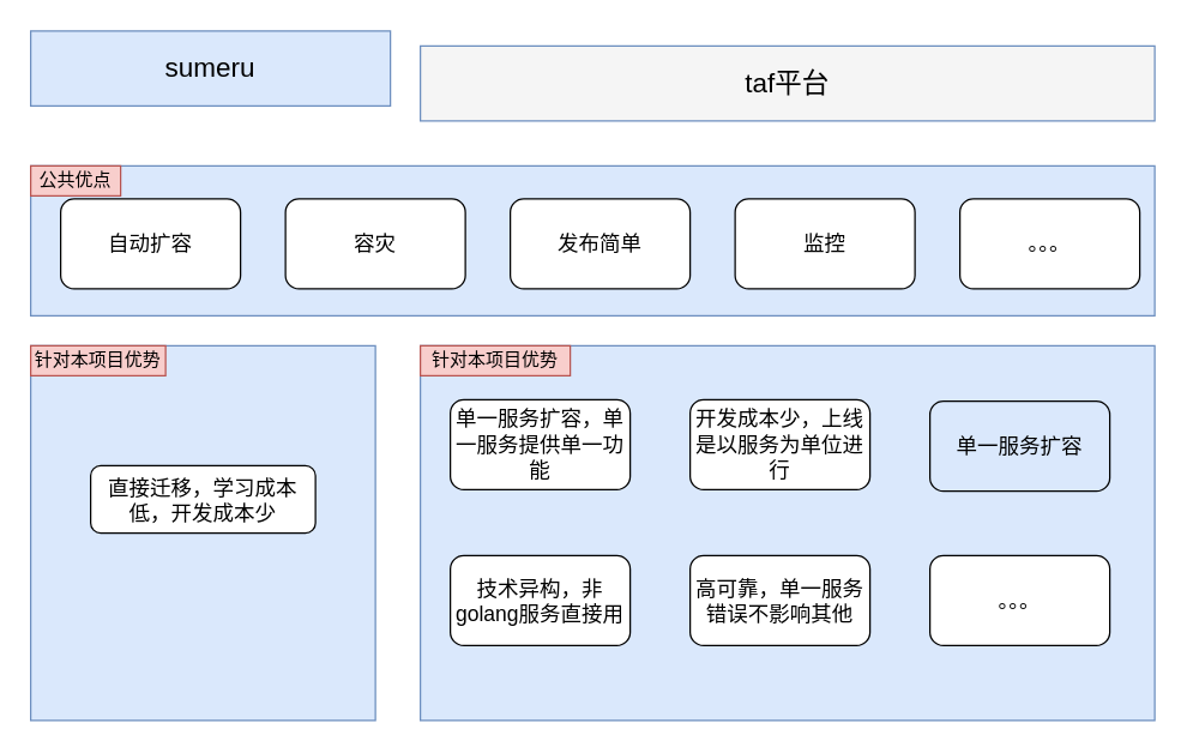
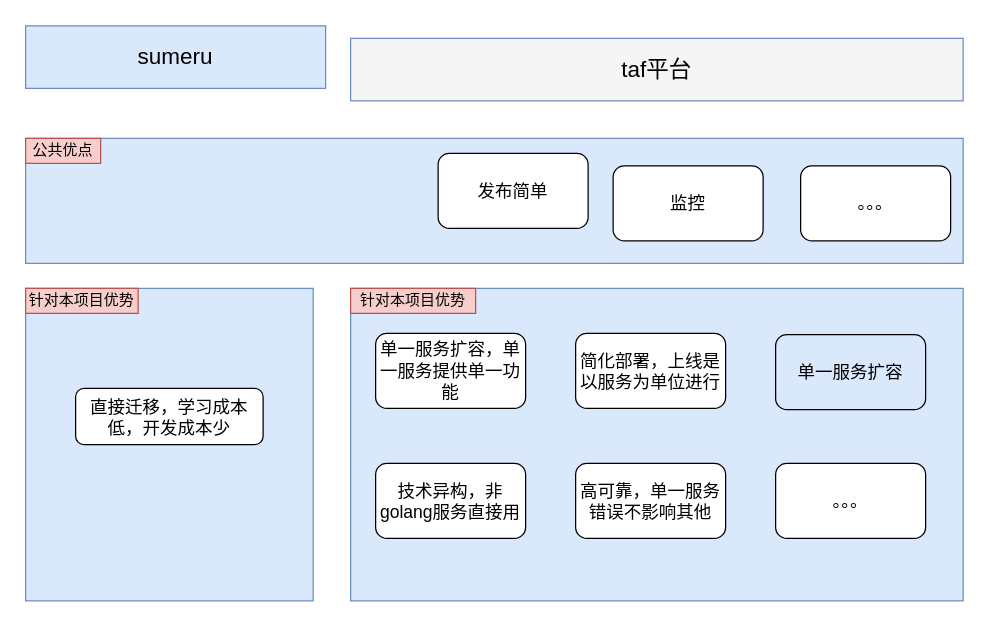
  <mxCell id="0" />
  <mxCell id="1" parent="0" />
  <mxCell id="2" value="&lt;span style=&quot;font-size: 18px&quot;&gt;sumeru&lt;/span&gt;" style="rounded=0;whiteSpace=wrap;html=1;fillColor=#dae8fc;strokeColor=#6c8ebf;" vertex="1" parent="1"><mxGeometry x="20" y="20" width="240" height="50" as="geometry" /></mxCell>
  <mxCell id="3" value="&lt;font style=&quot;font-size: 18px&quot;&gt;&lt;br&gt;&lt;/font&gt;" style="rounded=0;whiteSpace=wrap;html=1;fillColor=#dae8fc;strokeColor=#6c8ebf;" vertex="1" parent="1"><mxGeometry x="20" y="230" width="230" height="250" as="geometry" /></mxCell>
  <mxCell id="4" value="&lt;span style=&quot;font-size: 18px&quot;&gt;taf平台&lt;/span&gt;" style="rounded=0;whiteSpace=wrap;html=1;fillColor=#f5f5f5;strokeColor=#6c8ebf;" vertex="1" parent="1"><mxGeometry x="280" y="30" width="490" height="50" as="geometry" /></mxCell>
  <mxCell id="5" value="" style="rounded=0;whiteSpace=wrap;html=1;fillColor=#dae8fc;strokeColor=#6c8ebf;" vertex="1" parent="1"><mxGeometry x="20" y="110" width="750" height="100" as="geometry" /></mxCell>
- <mxCell id="6" value="&lt;font style=&quot;font-size: 14px&quot;&gt;自动扩容&lt;/font&gt;" style="rounded=1;whiteSpace=wrap;html=1;" vertex="1" parent="1"><mxGeometry x="40" y="132" width="120" height="60" as="geometry" /></mxCell>
- <mxCell id="7" value="&lt;span style=&quot;font-size: 14px&quot;&gt;容灾&lt;/span&gt;" style="rounded=1;whiteSpace=wrap;html=1;" vertex="1" parent="1"><mxGeometry x="190" y="132" width="120" height="60" as="geometry" /></mxCell>
- <mxCell id="8" value="&lt;font style=&quot;font-size: 14px&quot;&gt;发布简单&lt;/font&gt;" style="rounded=1;whiteSpace=wrap;html=1;" vertex="1" parent="1"><mxGeometry x="340" y="132" width="120" height="60" as="geometry" /></mxCell>
+ <mxCell id="8" value="&lt;font style=&quot;font-size: 14px&quot;&gt;发布简单&lt;/font&gt;" style="rounded=1;whiteSpace=wrap;html=1;" vertex="1" parent="1"><mxGeometry x="350" y="122" width="120" height="60" as="geometry" /></mxCell>
  <mxCell id="9" value="&lt;font style=&quot;font-size: 14px&quot;&gt;监控&lt;/font&gt;" style="rounded=1;whiteSpace=wrap;html=1;" vertex="1" parent="1"><mxGeometry x="490" y="132" width="120" height="60" as="geometry" /></mxCell>
  <mxCell id="10" value="&lt;font style=&quot;font-size: 14px&quot;&gt;。。。&lt;/font&gt;" style="rounded=1;whiteSpace=wrap;html=1;" vertex="1" parent="1"><mxGeometry x="640" y="132" width="120" height="60" as="geometry" /></mxCell>
  <mxCell id="11" value="公共优点" style="text;html=1;strokeColor=#b85450;fillColor=#f8cecc;align=center;verticalAlign=middle;whiteSpace=wrap;rounded=0;" vertex="1" parent="1"><mxGeometry x="20" y="110" width="60" height="20" as="geometry" /></mxCell>
  <mxCell id="12" value="&lt;font style=&quot;font-size: 14px&quot;&gt;直接迁移，学习成本低，开发成本少&lt;/font&gt;" style="rounded=1;whiteSpace=wrap;html=1;" vertex="1" parent="1"><mxGeometry x="60" y="310" width="150" height="45" as="geometry" /></mxCell>
  <mxCell id="13" value="" style="rounded=0;whiteSpace=wrap;html=1;fillColor=#dae8fc;strokeColor=#6c8ebf;" vertex="1" parent="1"><mxGeometry x="280" y="230" width="490" height="250" as="geometry" /></mxCell>
  <mxCell id="14" value="&lt;span style=&quot;font-size: 14px&quot;&gt;单一服务扩容，单一服务提供单一功能&lt;/span&gt;" style="rounded=1;whiteSpace=wrap;html=1;" vertex="1" parent="1"><mxGeometry x="300" y="266" width="120" height="60" as="geometry" /></mxCell>
  <mxCell id="15" value="针对本项目优势" style="text;html=1;strokeColor=#b85450;fillColor=#f8cecc;align=center;verticalAlign=middle;whiteSpace=wrap;rounded=0;" vertex="1" parent="1"><mxGeometry x="20" y="230" width="90" height="20" as="geometry" /></mxCell>
  <mxCell id="16" value="针对本项目优势" style="text;html=1;strokeColor=#b85450;fillColor=#f8cecc;align=center;verticalAlign=middle;whiteSpace=wrap;rounded=0;" vertex="1" parent="1"><mxGeometry x="280" y="230" width="100" height="20" as="geometry" /></mxCell>
- <mxCell id="17" value="&lt;font style=&quot;font-size: 14px&quot;&gt;开发成本少，上线是以服务为单位进行&lt;/font&gt;" style="rounded=1;whiteSpace=wrap;html=1;" vertex="1" parent="1"><mxGeometry x="460" y="266" width="120" height="60" as="geometry" /></mxCell>
+ <mxCell id="17" value="&lt;font style=&quot;font-size: 14px&quot;&gt;简化部署，上线是以服务为单位进行&lt;/font&gt;" style="rounded=1;whiteSpace=wrap;html=1;" vertex="1" parent="1"><mxGeometry x="460" y="266" width="120" height="60" as="geometry" /></mxCell>
  <mxCell id="18" value="&lt;font style=&quot;font-size: 14px&quot;&gt;单一服务扩容&lt;/font&gt;" style="rounded=1;whiteSpace=wrap;html=1;fillColor=#dae8fc;" vertex="1" parent="1"><mxGeometry x="620" y="267" width="120" height="60" as="geometry" /></mxCell>
  <mxCell id="19" value="&lt;font style=&quot;font-size: 14px&quot;&gt;技术异构，非golang服务直接用&lt;/font&gt;" style="rounded=1;whiteSpace=wrap;html=1;" vertex="1" parent="1"><mxGeometry x="300" y="370" width="120" height="60" as="geometry" /></mxCell>
  <mxCell id="20" value="&lt;font style=&quot;font-size: 14px&quot;&gt;高可靠，单一服务错误不影响其他&lt;/font&gt;" style="rounded=1;whiteSpace=wrap;html=1;" vertex="1" parent="1"><mxGeometry x="460" y="370" width="120" height="60" as="geometry" /></mxCell>
  <mxCell id="21" value="&lt;font style=&quot;font-size: 14px&quot;&gt;。。。&lt;/font&gt;" style="rounded=1;whiteSpace=wrap;html=1;" vertex="1" parent="1"><mxGeometry x="620" y="370" width="120" height="60" as="geometry" /></mxCell>
